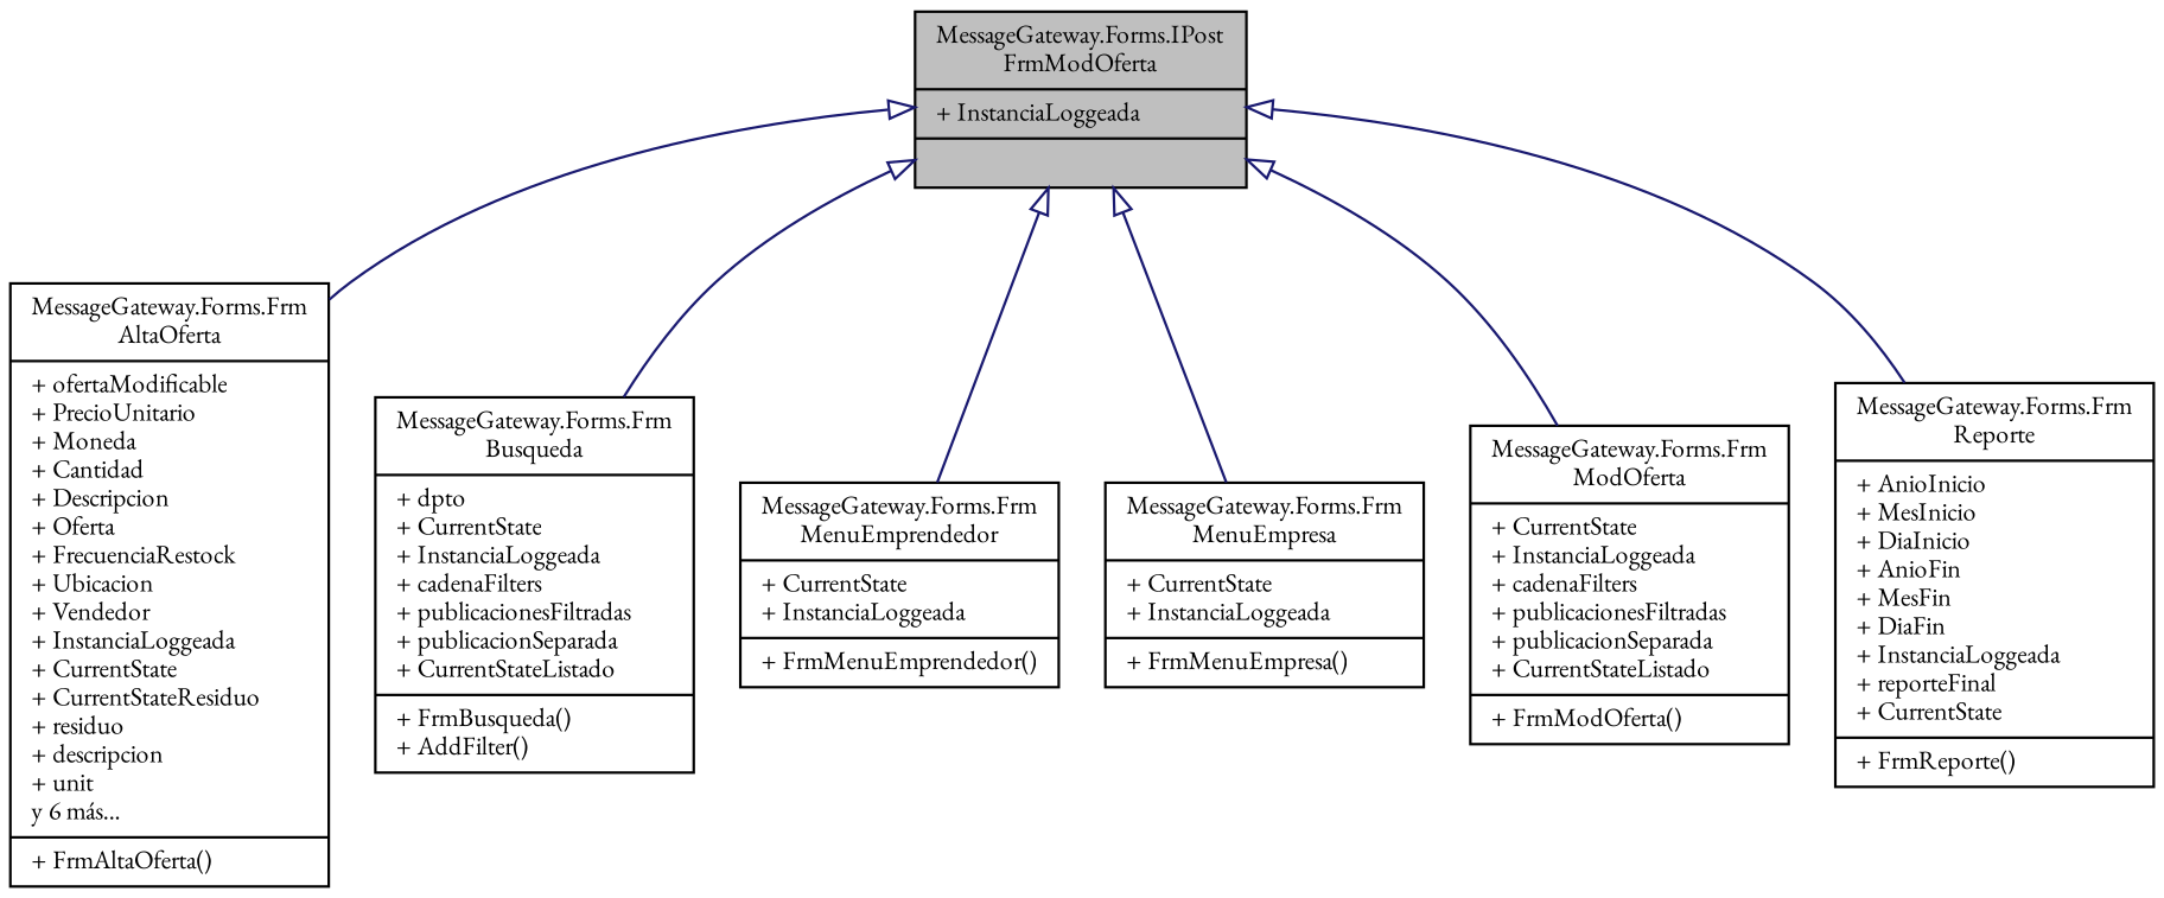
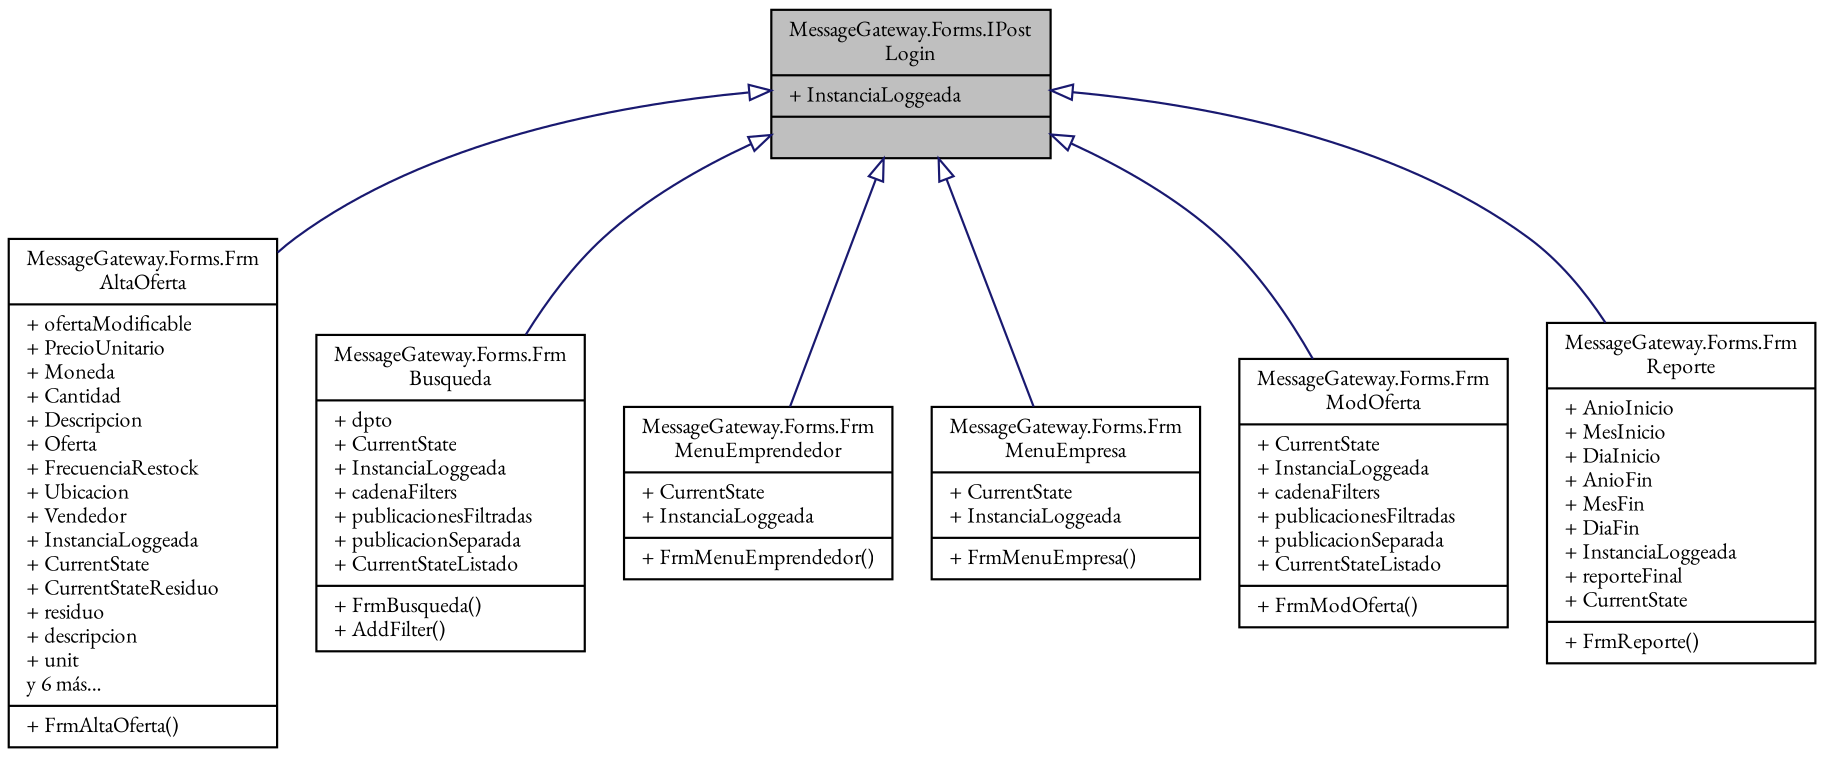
  digraph {
    fontname="EB Garamond"
    node [color=black fillcolor=white fontname="EB Garamond" fontsize=10 shape=record style=filled]
    edge [arrowtail=onormal color=midnightblue dir=back fontname="EB Garamond" fontsize=10 labelfontname=Helvetica labelfontsize=10 style=solid]
-   n1 [fillcolor=grey75 fontcolor=black height=0.2 label="{MessageGateway.Forms.IPost\lFrmModOferta\n|+ InstanciaLoggeada\l|}" width=0.4]
+   n1 [fillcolor=grey75 fontcolor=black height=0.2 label="{MessageGateway.Forms.IPost\lLogin\n|+ InstanciaLoggeada\l|}" width=0.4]
    n2 [height=0.2 label="{MessageGateway.Forms.Frm\lAltaOferta\n|+ ofertaModificable\l+ PrecioUnitario\l+ Moneda\l+ Cantidad\l+ Descripcion\l+ Oferta\l+ FrecuenciaRestock\l+ Ubicacion\l+ Vendedor\l+ InstanciaLoggeada\l+ CurrentState\l+ CurrentStateResiduo\l+ residuo\l+ descripcion\l+ unit\ly 6 más...\l|+ FrmAltaOferta()\l}" width=0.4]
    n3 [height=0.2 label="{MessageGateway.Forms.Frm\lBusqueda\n|+ dpto\l+ CurrentState\l+ InstanciaLoggeada\l+ cadenaFilters\l+ publicacionesFiltradas\l+ publicacionSeparada\l+ CurrentStateListado\l|+ FrmBusqueda()\l+ AddFilter()\l}" width=0.4]
    n4 [height=0.2 label="{MessageGateway.Forms.Frm\lMenuEmprendedor\n|+ CurrentState\l+ InstanciaLoggeada\l|+ FrmMenuEmprendedor()\l}" width=0.4]
    n5 [height=0.2 label="{MessageGateway.Forms.Frm\lMenuEmpresa\n|+ CurrentState\l+ InstanciaLoggeada\l|+ FrmMenuEmpresa()\l}" width=0.4]
    n6 [height=0.2 label="{MessageGateway.Forms.Frm\lModOferta\n|+ CurrentState\l+ InstanciaLoggeada\l+ cadenaFilters\l+ publicacionesFiltradas\l+ publicacionSeparada\l+ CurrentStateListado\l|+ FrmModOferta()\l}" width=0.4]
    n7 [height=0.2 label="{MessageGateway.Forms.Frm\lReporte\n|+ AnioInicio\l+ MesInicio\l+ DiaInicio\l+ AnioFin\l+ MesFin\l+ DiaFin\l+ InstanciaLoggeada\l+ reporteFinal\l+ CurrentState\l|+ FrmReporte()\l}" width=0.4]
    n1 -> n2
    n1 -> n3
    n1 -> n4
    n1 -> n5
    n1 -> n6
    n1 -> n7
  }
